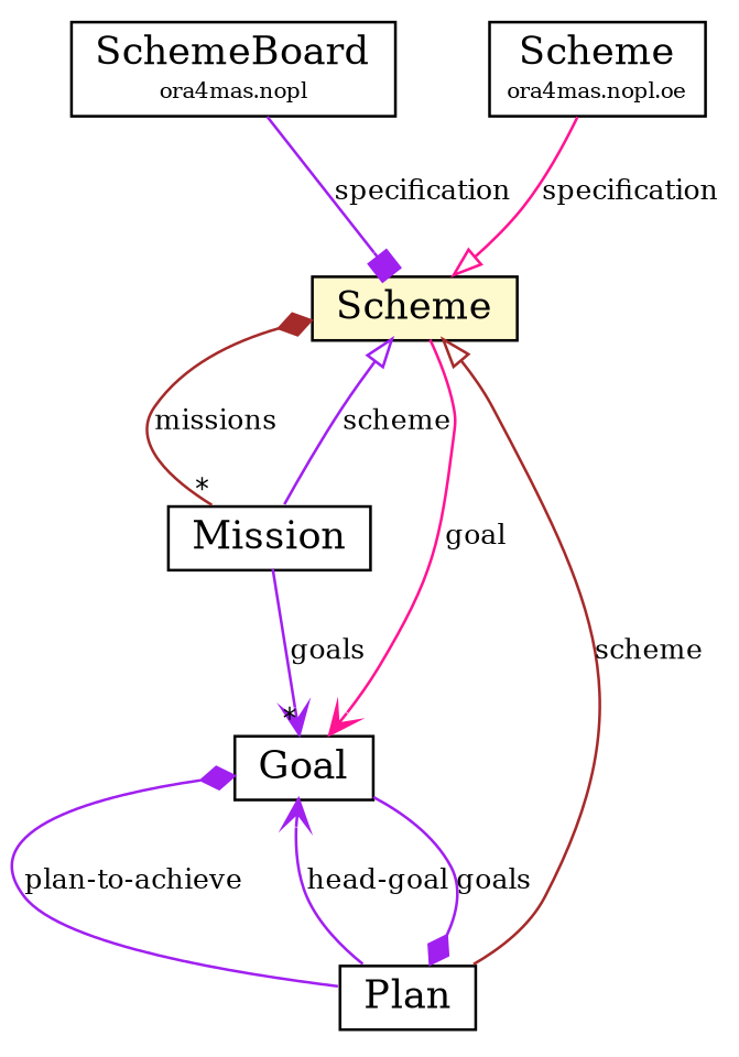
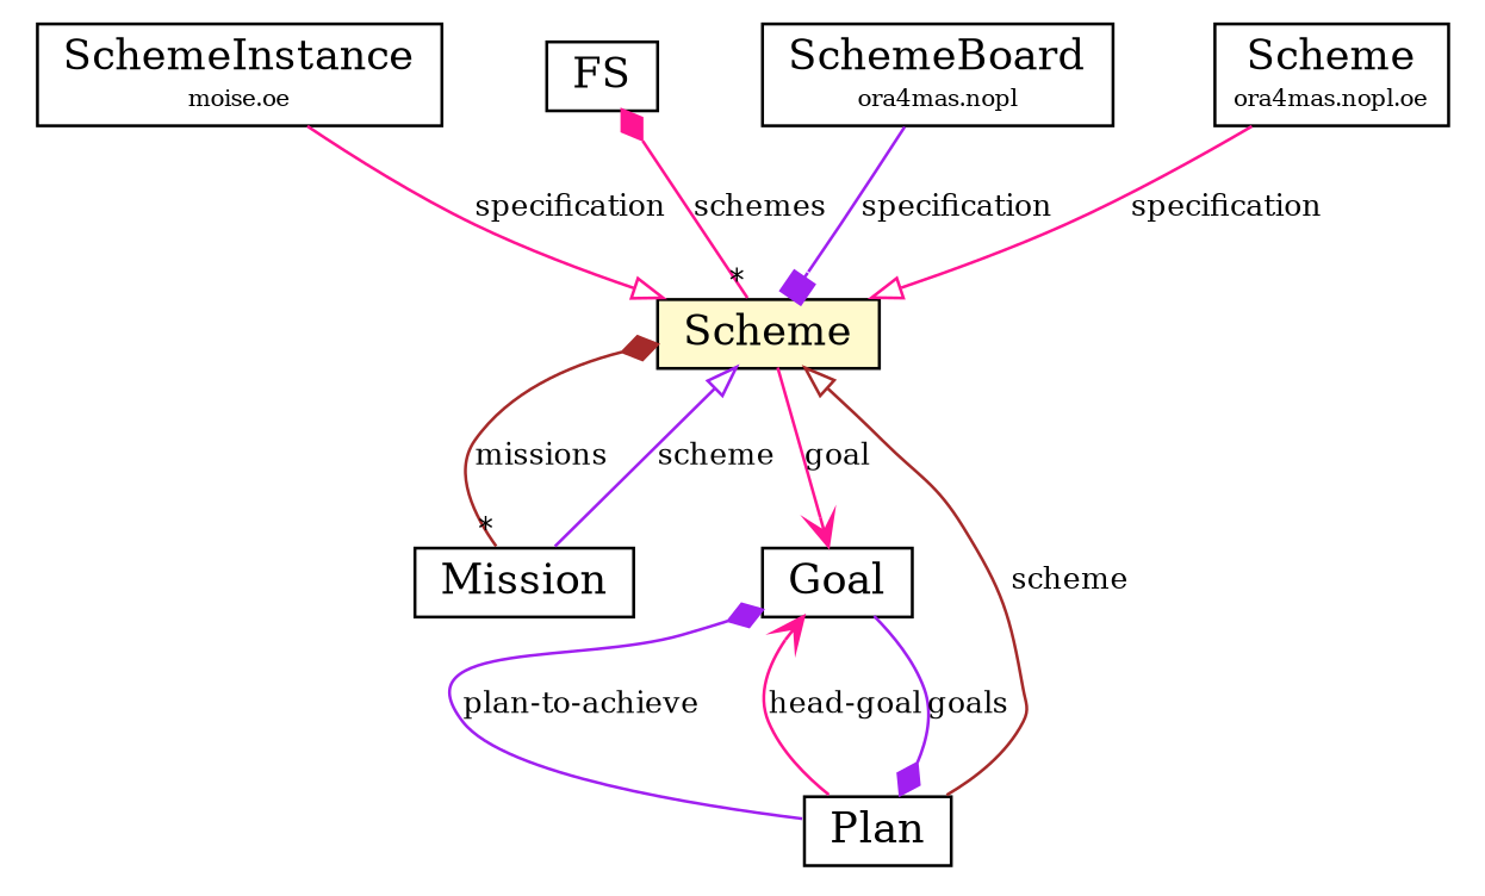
  digraph {
    nodesep=0.25
    ranksep=0.5
    fontname="DejaVu Serif"
    node [fontcolor=black fontname="DejaVu Serif" fontsize=14.0 shape=plaintext]
    edge [arrowhead=onormal color=purple fontcolor=black fontname="DejaVu Serif" fontsize=10.0 headport=p labelfontname=Helvetica labelfontsize=10 tailport=p]
+   n1 [label=<<table title="moise.oe.SchemeInstance" border="0" cellborder="1" cellspacing="0" cellpadding="2" port="p" href="../../oe/SchemeInstance.html"> 		<tr><td><table border="0" cellspacing="0" cellpadding="1"> <tr><td align="center" balign="center"> SchemeInstance </td></tr> <tr><td align="center" balign="center"><font point-size="8.0"> moise.oe </font></td></tr> 		</table></td></tr> 		</table>>]
    n2 [label=<<table title="moise.os.fs.Scheme" border="0" cellborder="1" cellspacing="0" cellpadding="2" port="p" bgcolor="lemonChiffon" href="./Scheme.html"> 		<tr><td><table border="0" cellspacing="0" cellpadding="1"> <tr><td align="center" balign="center"> Scheme </td></tr> 		</table></td></tr> 		</table>>]
    n3 [label=<<table title="moise.os.fs.Mission" border="0" cellborder="1" cellspacing="0" cellpadding="2" port="p" href="./Mission.html"> 		<tr><td><table border="0" cellspacing="0" cellpadding="1"> <tr><td align="center" balign="center"> Mission </td></tr> 		</table></td></tr> 		</table>>]
    n4 [label=<<table title="moise.os.fs.Goal" border="0" cellborder="1" cellspacing="0" cellpadding="2" port="p" href="./Goal.html"> 		<tr><td><table border="0" cellspacing="0" cellpadding="1"> <tr><td align="center" balign="center"> Goal </td></tr> 		</table></td></tr> 		</table>>]
    n5 [label=<<table title="moise.os.fs.Plan" border="0" cellborder="1" cellspacing="0" cellpadding="2" port="p" href="./Plan.html"> 		<tr><td><table border="0" cellspacing="0" cellpadding="1"> <tr><td align="center" balign="center"> Plan </td></tr> 		</table></td></tr> 		</table>>]
+   n6 [label=<<table title="moise.os.fs.FS" border="0" cellborder="1" cellspacing="0" cellpadding="2" port="p" href="./FS.html"> 		<tr><td><table border="0" cellspacing="0" cellpadding="1"> <tr><td align="center" balign="center"> FS </td></tr> 		</table></td></tr> 		</table>>]
    n7 [label=<<table title="ora4mas.nopl.SchemeBoard" border="0" cellborder="1" cellspacing="0" cellpadding="2" port="p" href="../../../ora4mas/nopl/SchemeBoard.html"> 		<tr><td><table border="0" cellspacing="0" cellpadding="1"> <tr><td align="center" balign="center"> SchemeBoard </td></tr> <tr><td align="center" balign="center"><font point-size="8.0"> ora4mas.nopl </font></td></tr> 		</table></td></tr> 		</table>>]
    n8 [label=<<table title="ora4mas.nopl.oe.Scheme" border="0" cellborder="1" cellspacing="0" cellpadding="2" port="p" href="../../../ora4mas/nopl/oe/Scheme.html"> 		<tr><td><table border="0" cellspacing="0" cellpadding="1"> <tr><td align="center" balign="center"> Scheme </td></tr> <tr><td align="center" balign="center"><font point-size="8.0"> ora4mas.nopl.oe </font></td></tr> 		</table></td></tr> 		</table>>]
+   n1 -> n2 [color=deeppink label=specification]
    n2 -> n3 [arrowhead=none arrowtail=diamond color=brown dir=both headlabel="*" label=missions]
    n2 -> n4 [arrowhead=vee color=deeppink label=goal]
    n3 -> n2 [label=scheme]
-   n3 -> n4 [arrowhead=vee headlabel="*" label=goals]
    n4 -> n5 [arrowhead=none arrowtail=diamond dir=both label="plan-to-achieve"]
    n5 -> n2 [color=brown label=scheme]
-   n5 -> n4 [arrowhead=vee label="head-goal"]
+   n5 -> n4 [arrowhead=vee color=deeppink label="head-goal"]
    n5 -> n4 [arrowhead=none arrowtail=diamond dir=both label=goals]
+   n6 -> n2 [arrowhead=none arrowtail=diamond color=deeppink dir=both headlabel="*" label=schemes]
    n7 -> n2 [arrowhead=box label=specification]
    n8 -> n2 [color=deeppink label=specification]
  }
